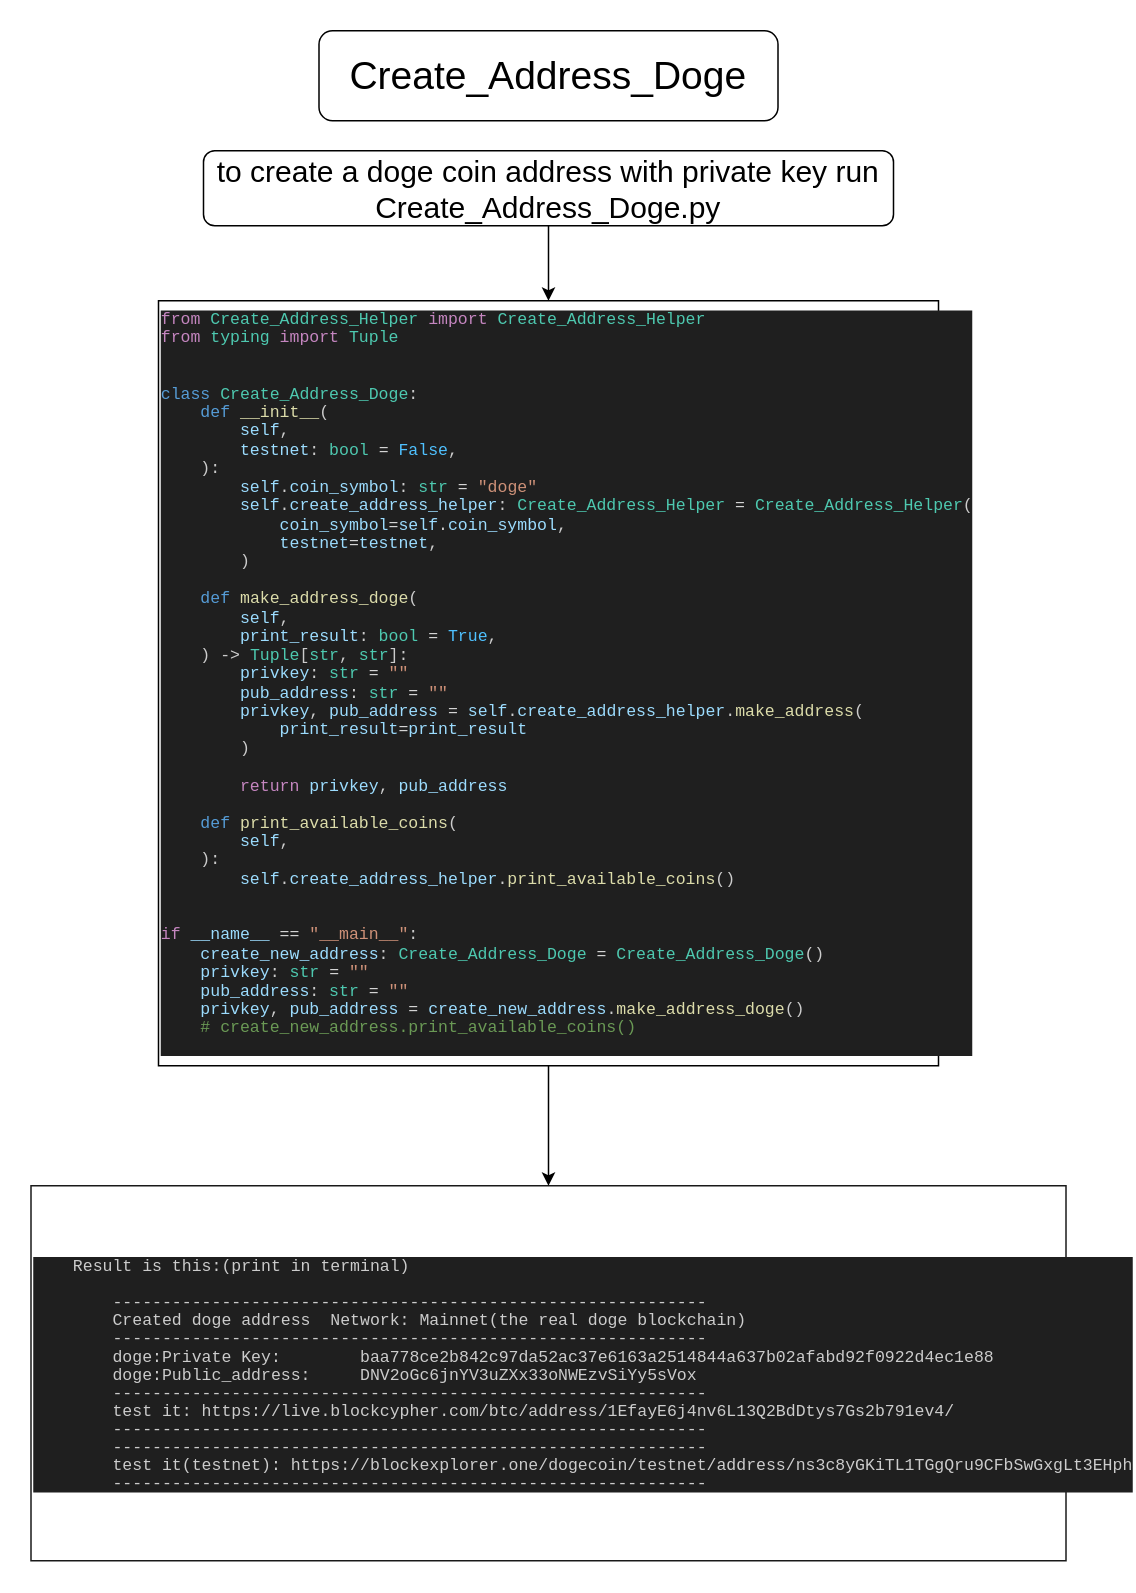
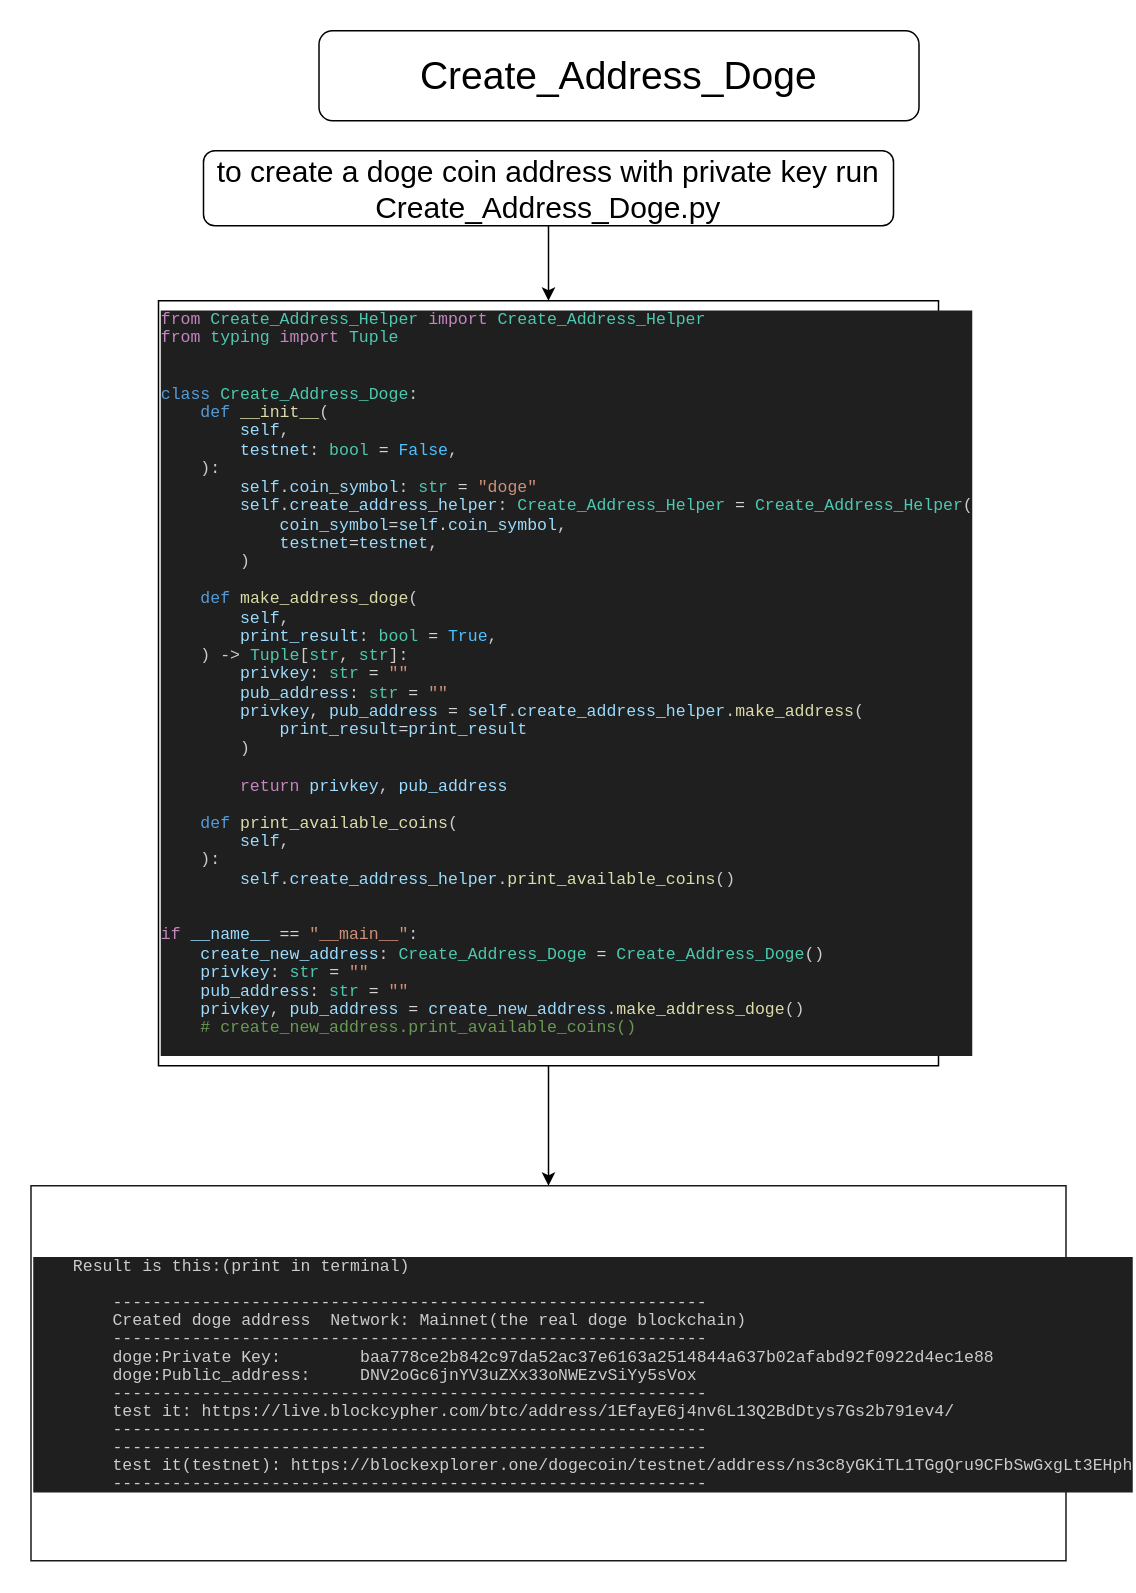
  <mxCell id="0" />
  <mxCell id="1" parent="0" />
  <mxCell id="2" value="" style="edgeStyle=orthogonalEdgeStyle;rounded=0;orthogonalLoop=1;jettySize=auto;html=1;" edge="1" parent="1" source="3" target="6"><mxGeometry relative="1" as="geometry" /></mxCell>
  <mxCell id="3" value="&lt;font style=&quot;&quot;&gt;&lt;span style=&quot;font-size: 20px;&quot;&gt;to create a doge coin address with private key run&lt;/span&gt;&lt;br&gt;&lt;font style=&quot;font-size: 20px;&quot;&gt;Create_Address_Doge.py&lt;/font&gt;&lt;br&gt;&lt;/font&gt;" style="rounded=1;whiteSpace=wrap;html=1;" vertex="1" parent="1"><mxGeometry x="135" y="100" width="460" height="50" as="geometry" /></mxCell>
- <mxCell id="4" value="&lt;font style=&quot;font-size: 26px;&quot;&gt;Create_Address_Doge&lt;/font&gt;" style="rounded=1;whiteSpace=wrap;html=1;" vertex="1" parent="1"><mxGeometry x="212" y="20" width="306" height="60" as="geometry" /></mxCell>
+ <mxCell id="4" value="&lt;font style=&quot;font-size: 26px;&quot;&gt;Create_Address_Doge&lt;/font&gt;" style="rounded=1;whiteSpace=wrap;html=1;" vertex="1" parent="1"><mxGeometry x="212" y="20" width="400" height="60" as="geometry" /></mxCell>
  <mxCell id="5" style="edgeStyle=orthogonalEdgeStyle;rounded=0;orthogonalLoop=1;jettySize=auto;html=1;" edge="1" parent="1" source="6" target="7"><mxGeometry relative="1" as="geometry" /></mxCell>
  <mxCell id="6" value="&lt;div style=&quot;color: rgb(204, 204, 204); background-color: rgb(31, 31, 31); font-family: Consolas, &amp;quot;Courier New&amp;quot;, monospace; line-height: 113%; white-space: pre; font-size: 11px;&quot;&gt;&lt;div style=&quot;line-height: 113%;&quot;&gt;&lt;span style=&quot;color: #c586c0;&quot;&gt;from&lt;/span&gt; &lt;span style=&quot;color: #4ec9b0;&quot;&gt;Create_Address_Helper&lt;/span&gt; &lt;span style=&quot;color: #c586c0;&quot;&gt;import&lt;/span&gt; &lt;span style=&quot;color: #4ec9b0;&quot;&gt;Create_Address_Helper&lt;/span&gt;&lt;/div&gt;&lt;div style=&quot;line-height: 113%;&quot;&gt;&lt;span style=&quot;color: #c586c0;&quot;&gt;from&lt;/span&gt; &lt;span style=&quot;color: #4ec9b0;&quot;&gt;typing&lt;/span&gt; &lt;span style=&quot;color: #c586c0;&quot;&gt;import&lt;/span&gt; &lt;span style=&quot;color: #4ec9b0;&quot;&gt;Tuple&lt;/span&gt;&lt;/div&gt;&lt;br&gt;&lt;br&gt;&lt;div style=&quot;line-height: 113%;&quot;&gt;&lt;span style=&quot;color: #569cd6;&quot;&gt;class&lt;/span&gt; &lt;span style=&quot;color: #4ec9b0;&quot;&gt;Create_Address_Doge&lt;/span&gt;:&lt;/div&gt;&lt;div style=&quot;line-height: 113%;&quot;&gt;&amp;nbsp; &amp;nbsp; &lt;span style=&quot;color: #569cd6;&quot;&gt;def&lt;/span&gt; &lt;span style=&quot;color: #dcdcaa;&quot;&gt;__init__&lt;/span&gt;(&lt;/div&gt;&lt;div style=&quot;line-height: 113%;&quot;&gt;&amp;nbsp; &amp;nbsp; &amp;nbsp; &amp;nbsp; &lt;span style=&quot;color: #9cdcfe;&quot;&gt;self&lt;/span&gt;,&lt;/div&gt;&lt;div style=&quot;line-height: 113%;&quot;&gt;&amp;nbsp; &amp;nbsp; &amp;nbsp; &amp;nbsp; &lt;span style=&quot;color: #9cdcfe;&quot;&gt;testnet&lt;/span&gt;: &lt;span style=&quot;color: #4ec9b0;&quot;&gt;bool&lt;/span&gt; &lt;span style=&quot;color: #d4d4d4;&quot;&gt;=&lt;/span&gt; &lt;span style=&quot;color: #4fc1ff;&quot;&gt;False&lt;/span&gt;,&lt;/div&gt;&lt;div style=&quot;line-height: 113%;&quot;&gt;&amp;nbsp; &amp;nbsp; ):&lt;/div&gt;&lt;div style=&quot;line-height: 113%;&quot;&gt;&amp;nbsp; &amp;nbsp; &amp;nbsp; &amp;nbsp; &lt;span style=&quot;color: #9cdcfe;&quot;&gt;self&lt;/span&gt;.&lt;span style=&quot;color: #9cdcfe;&quot;&gt;coin_symbol&lt;/span&gt;: &lt;span style=&quot;color: #4ec9b0;&quot;&gt;str&lt;/span&gt; &lt;span style=&quot;color: #d4d4d4;&quot;&gt;=&lt;/span&gt; &lt;span style=&quot;color: #ce9178;&quot;&gt;&quot;doge&quot;&lt;/span&gt;&lt;/div&gt;&lt;div style=&quot;line-height: 113%;&quot;&gt;&amp;nbsp; &amp;nbsp; &amp;nbsp; &amp;nbsp; &lt;span style=&quot;color: #9cdcfe;&quot;&gt;self&lt;/span&gt;.&lt;span style=&quot;color: #9cdcfe;&quot;&gt;create_address_helper&lt;/span&gt;: &lt;span style=&quot;color: #4ec9b0;&quot;&gt;Create_Address_Helper&lt;/span&gt; &lt;span style=&quot;color: #d4d4d4;&quot;&gt;=&lt;/span&gt; &lt;span style=&quot;color: #4ec9b0;&quot;&gt;Create_Address_Helper&lt;/span&gt;(&lt;/div&gt;&lt;div style=&quot;line-height: 113%;&quot;&gt;&amp;nbsp; &amp;nbsp; &amp;nbsp; &amp;nbsp; &amp;nbsp; &amp;nbsp; &lt;span style=&quot;color: #9cdcfe;&quot;&gt;coin_symbol&lt;/span&gt;&lt;span style=&quot;color: #d4d4d4;&quot;&gt;=&lt;/span&gt;&lt;span style=&quot;color: #9cdcfe;&quot;&gt;self&lt;/span&gt;.&lt;span style=&quot;color: #9cdcfe;&quot;&gt;coin_symbol&lt;/span&gt;,&lt;/div&gt;&lt;div style=&quot;line-height: 113%;&quot;&gt;&amp;nbsp; &amp;nbsp; &amp;nbsp; &amp;nbsp; &amp;nbsp; &amp;nbsp; &lt;span style=&quot;color: #9cdcfe;&quot;&gt;testnet&lt;/span&gt;&lt;span style=&quot;color: #d4d4d4;&quot;&gt;=&lt;/span&gt;&lt;span style=&quot;color: #9cdcfe;&quot;&gt;testnet&lt;/span&gt;,&lt;/div&gt;&lt;div style=&quot;line-height: 113%;&quot;&gt;&amp;nbsp; &amp;nbsp; &amp;nbsp; &amp;nbsp; )&lt;/div&gt;&lt;br&gt;&lt;div style=&quot;line-height: 113%;&quot;&gt;&amp;nbsp; &amp;nbsp; &lt;span style=&quot;color: #569cd6;&quot;&gt;def&lt;/span&gt; &lt;span style=&quot;color: #dcdcaa;&quot;&gt;make_address_doge&lt;/span&gt;(&lt;/div&gt;&lt;div style=&quot;line-height: 113%;&quot;&gt;&amp;nbsp; &amp;nbsp; &amp;nbsp; &amp;nbsp; &lt;span style=&quot;color: #9cdcfe;&quot;&gt;self&lt;/span&gt;,&lt;/div&gt;&lt;div style=&quot;line-height: 113%;&quot;&gt;&amp;nbsp; &amp;nbsp; &amp;nbsp; &amp;nbsp; &lt;span style=&quot;color: #9cdcfe;&quot;&gt;print_result&lt;/span&gt;: &lt;span style=&quot;color: #4ec9b0;&quot;&gt;bool&lt;/span&gt; &lt;span style=&quot;color: #d4d4d4;&quot;&gt;=&lt;/span&gt; &lt;span style=&quot;color: #4fc1ff;&quot;&gt;True&lt;/span&gt;,&lt;/div&gt;&lt;div style=&quot;line-height: 113%;&quot;&gt;&amp;nbsp; &amp;nbsp; ) -&amp;gt; &lt;span style=&quot;color: #4ec9b0;&quot;&gt;Tuple&lt;/span&gt;[&lt;span style=&quot;color: #4ec9b0;&quot;&gt;str&lt;/span&gt;, &lt;span style=&quot;color: #4ec9b0;&quot;&gt;str&lt;/span&gt;]:&lt;/div&gt;&lt;div style=&quot;line-height: 113%;&quot;&gt;&amp;nbsp; &amp;nbsp; &amp;nbsp; &amp;nbsp; &lt;span style=&quot;color: #9cdcfe;&quot;&gt;privkey&lt;/span&gt;: &lt;span style=&quot;color: #4ec9b0;&quot;&gt;str&lt;/span&gt; &lt;span style=&quot;color: #d4d4d4;&quot;&gt;=&lt;/span&gt; &lt;span style=&quot;color: #ce9178;&quot;&gt;&quot;&quot;&lt;/span&gt;&lt;/div&gt;&lt;div style=&quot;line-height: 113%;&quot;&gt;&amp;nbsp; &amp;nbsp; &amp;nbsp; &amp;nbsp; &lt;span style=&quot;color: #9cdcfe;&quot;&gt;pub_address&lt;/span&gt;: &lt;span style=&quot;color: #4ec9b0;&quot;&gt;str&lt;/span&gt; &lt;span style=&quot;color: #d4d4d4;&quot;&gt;=&lt;/span&gt; &lt;span style=&quot;color: #ce9178;&quot;&gt;&quot;&quot;&lt;/span&gt;&lt;/div&gt;&lt;div style=&quot;line-height: 113%;&quot;&gt;&amp;nbsp; &amp;nbsp; &amp;nbsp; &amp;nbsp; &lt;span style=&quot;color: #9cdcfe;&quot;&gt;privkey&lt;/span&gt;, &lt;span style=&quot;color: #9cdcfe;&quot;&gt;pub_address&lt;/span&gt; &lt;span style=&quot;color: #d4d4d4;&quot;&gt;=&lt;/span&gt; &lt;span style=&quot;color: #9cdcfe;&quot;&gt;self&lt;/span&gt;.&lt;span style=&quot;color: #9cdcfe;&quot;&gt;create_address_helper&lt;/span&gt;.&lt;span style=&quot;color: #dcdcaa;&quot;&gt;make_address&lt;/span&gt;(&lt;/div&gt;&lt;div style=&quot;line-height: 113%;&quot;&gt;&amp;nbsp; &amp;nbsp; &amp;nbsp; &amp;nbsp; &amp;nbsp; &amp;nbsp; &lt;span style=&quot;color: #9cdcfe;&quot;&gt;print_result&lt;/span&gt;&lt;span style=&quot;color: #d4d4d4;&quot;&gt;=&lt;/span&gt;&lt;span style=&quot;color: #9cdcfe;&quot;&gt;print_result&lt;/span&gt;&lt;/div&gt;&lt;div style=&quot;line-height: 113%;&quot;&gt;&amp;nbsp; &amp;nbsp; &amp;nbsp; &amp;nbsp; )&lt;/div&gt;&lt;br&gt;&lt;div style=&quot;line-height: 113%;&quot;&gt;&amp;nbsp; &amp;nbsp; &amp;nbsp; &amp;nbsp; &lt;span style=&quot;color: #c586c0;&quot;&gt;return&lt;/span&gt; &lt;span style=&quot;color: #9cdcfe;&quot;&gt;privkey&lt;/span&gt;, &lt;span style=&quot;color: #9cdcfe;&quot;&gt;pub_address&lt;/span&gt;&lt;/div&gt;&lt;br&gt;&lt;div style=&quot;line-height: 113%;&quot;&gt;&amp;nbsp; &amp;nbsp; &lt;span style=&quot;color: #569cd6;&quot;&gt;def&lt;/span&gt; &lt;span style=&quot;color: #dcdcaa;&quot;&gt;print_available_coins&lt;/span&gt;(&lt;/div&gt;&lt;div style=&quot;line-height: 113%;&quot;&gt;&amp;nbsp; &amp;nbsp; &amp;nbsp; &amp;nbsp; &lt;span style=&quot;color: #9cdcfe;&quot;&gt;self&lt;/span&gt;,&lt;/div&gt;&lt;div style=&quot;line-height: 113%;&quot;&gt;&amp;nbsp; &amp;nbsp; ):&lt;/div&gt;&lt;div style=&quot;line-height: 113%;&quot;&gt;&amp;nbsp; &amp;nbsp; &amp;nbsp; &amp;nbsp; &lt;span style=&quot;color: #9cdcfe;&quot;&gt;self&lt;/span&gt;.&lt;span style=&quot;color: #9cdcfe;&quot;&gt;create_address_helper&lt;/span&gt;.&lt;span style=&quot;color: #dcdcaa;&quot;&gt;print_available_coins&lt;/span&gt;()&lt;/div&gt;&lt;br&gt;&lt;br&gt;&lt;div style=&quot;line-height: 113%;&quot;&gt;&lt;span style=&quot;color: #c586c0;&quot;&gt;if&lt;/span&gt; &lt;span style=&quot;color: #9cdcfe;&quot;&gt;__name__&lt;/span&gt; &lt;span style=&quot;color: #d4d4d4;&quot;&gt;==&lt;/span&gt; &lt;span style=&quot;color: #ce9178;&quot;&gt;&quot;__main__&quot;&lt;/span&gt;:&lt;/div&gt;&lt;div style=&quot;line-height: 113%;&quot;&gt;&amp;nbsp; &amp;nbsp; &lt;span style=&quot;color: #9cdcfe;&quot;&gt;create_new_address&lt;/span&gt;: &lt;span style=&quot;color: #4ec9b0;&quot;&gt;Create_Address_Doge&lt;/span&gt; &lt;span style=&quot;color: #d4d4d4;&quot;&gt;=&lt;/span&gt; &lt;span style=&quot;color: #4ec9b0;&quot;&gt;Create_Address_Doge&lt;/span&gt;()&lt;/div&gt;&lt;div style=&quot;line-height: 113%;&quot;&gt;&amp;nbsp; &amp;nbsp; &lt;span style=&quot;color: #9cdcfe;&quot;&gt;privkey&lt;/span&gt;: &lt;span style=&quot;color: #4ec9b0;&quot;&gt;str&lt;/span&gt; &lt;span style=&quot;color: #d4d4d4;&quot;&gt;=&lt;/span&gt; &lt;span style=&quot;color: #ce9178;&quot;&gt;&quot;&quot;&lt;/span&gt;&lt;/div&gt;&lt;div style=&quot;line-height: 113%;&quot;&gt;&amp;nbsp; &amp;nbsp; &lt;span style=&quot;color: #9cdcfe;&quot;&gt;pub_address&lt;/span&gt;: &lt;span style=&quot;color: #4ec9b0;&quot;&gt;str&lt;/span&gt; &lt;span style=&quot;color: #d4d4d4;&quot;&gt;=&lt;/span&gt; &lt;span style=&quot;color: #ce9178;&quot;&gt;&quot;&quot;&lt;/span&gt;&lt;/div&gt;&lt;div style=&quot;line-height: 113%;&quot;&gt;&amp;nbsp; &amp;nbsp; &lt;span style=&quot;color: #9cdcfe;&quot;&gt;privkey&lt;/span&gt;, &lt;span style=&quot;color: #9cdcfe;&quot;&gt;pub_address&lt;/span&gt; &lt;span style=&quot;color: #d4d4d4;&quot;&gt;=&lt;/span&gt; &lt;span style=&quot;color: #9cdcfe;&quot;&gt;create_new_address&lt;/span&gt;.&lt;span style=&quot;color: #dcdcaa;&quot;&gt;make_address_doge&lt;/span&gt;()&lt;/div&gt;&lt;div style=&quot;line-height: 113%;&quot;&gt;&amp;nbsp; &amp;nbsp; &lt;span style=&quot;color: #6a9955;&quot;&gt;# create_new_address.print_available_coins()&lt;/span&gt;&lt;/div&gt;&lt;br&gt;&lt;/div&gt;" style="rounded=0;whiteSpace=wrap;html=1;align=left;" vertex="1" parent="1"><mxGeometry x="105" y="200" width="520" height="510" as="geometry" /></mxCell>
  <mxCell id="7" value="&lt;font style=&quot;font-size: 11px;&quot;&gt;&lt;br&gt;&lt;/font&gt;&lt;div style=&quot;color: rgb(204, 204, 204); background-color: rgb(31, 31, 31); font-family: Consolas, &amp;quot;Courier New&amp;quot;, monospace; font-weight: normal; line-height: 110%; white-space: pre; font-size: 11px;&quot;&gt;&lt;div style=&quot;line-height: 110%;&quot;&gt;&lt;span style=&quot;color: #cccccc;&quot;&gt;&lt;font style=&quot;font-size: 11px;&quot;&gt;&amp;nbsp; &amp;nbsp; Result is this:(print in terminal)&lt;/font&gt;&lt;/span&gt;&lt;/div&gt;&lt;font style=&quot;font-size: 11px;&quot;&gt;&lt;br&gt;&lt;/font&gt;&lt;div style=&quot;line-height: 110%;&quot;&gt;&lt;span style=&quot;color: #cccccc;&quot;&gt;&lt;font style=&quot;font-size: 11px;&quot;&gt;&amp;nbsp; &amp;nbsp; &amp;nbsp; &amp;nbsp; ------------------------------------------------------------ &amp;nbsp; &amp;nbsp;&lt;/font&gt;&lt;/span&gt;&lt;/div&gt;&lt;div style=&quot;line-height: 110%;&quot;&gt;&lt;span style=&quot;color: #cccccc;&quot;&gt;&lt;font style=&quot;font-size: 11px;&quot;&gt;&amp;nbsp; &amp;nbsp; &amp;nbsp; &amp;nbsp; Created doge address &amp;nbsp;Network: Mainnet(the real doge blockchain)&lt;/font&gt;&lt;/span&gt;&lt;/div&gt;&lt;div style=&quot;line-height: 110%;&quot;&gt;&lt;span style=&quot;color: #cccccc;&quot;&gt;&lt;font style=&quot;font-size: 11px;&quot;&gt;&amp;nbsp; &amp;nbsp; &amp;nbsp; &amp;nbsp; ------------------------------------------------------------&lt;/font&gt;&lt;/span&gt;&lt;/div&gt;&lt;div style=&quot;line-height: 110%;&quot;&gt;&lt;span style=&quot;color: #cccccc;&quot;&gt;&lt;font style=&quot;font-size: 11px;&quot;&gt;&amp;nbsp; &amp;nbsp; &amp;nbsp; &amp;nbsp; doge:Private Key: &amp;nbsp; &amp;nbsp; &amp;nbsp; &amp;nbsp;baa778ce2b842c97da52ac37e6163a2514844a637b02afabd92f0922d4ec1e88&lt;/font&gt;&lt;/span&gt;&lt;/div&gt;&lt;div style=&quot;line-height: 110%;&quot;&gt;&lt;span style=&quot;color: #cccccc;&quot;&gt;&lt;font style=&quot;font-size: 11px;&quot;&gt;&amp;nbsp; &amp;nbsp; &amp;nbsp; &amp;nbsp; doge:Public_address: &amp;nbsp; &amp;nbsp; DNV2oGc6jnYV3uZXx33oNWEzvSiYy5sVox&lt;/font&gt;&lt;/span&gt;&lt;/div&gt;&lt;div style=&quot;line-height: 110%;&quot;&gt;&lt;span style=&quot;color: #cccccc;&quot;&gt;&lt;font style=&quot;font-size: 11px;&quot;&gt;&amp;nbsp; &amp;nbsp; &amp;nbsp; &amp;nbsp; ------------------------------------------------------------&lt;/font&gt;&lt;/span&gt;&lt;/div&gt;&lt;div style=&quot;line-height: 110%;&quot;&gt;&lt;span style=&quot;color: #cccccc;&quot;&gt;&lt;font style=&quot;font-size: 11px;&quot;&gt;&amp;nbsp; &amp;nbsp; &amp;nbsp; &amp;nbsp; test it: https://live.blockcypher.com/btc/address/1EfayE6j4nv6L13Q2BdDtys7Gs2b791ev4/&lt;/font&gt;&lt;/span&gt;&lt;/div&gt;&lt;div style=&quot;line-height: 110%;&quot;&gt;&lt;span style=&quot;color: #cccccc;&quot;&gt;&lt;font style=&quot;font-size: 11px;&quot;&gt;&amp;nbsp; &amp;nbsp; &amp;nbsp; &amp;nbsp; ------------------------------------------------------------&lt;/font&gt;&lt;/span&gt;&lt;/div&gt;&lt;div style=&quot;line-height: 110%;&quot;&gt;&lt;span style=&quot;color: #cccccc;&quot;&gt;&lt;font style=&quot;font-size: 11px;&quot;&gt;&amp;nbsp; &amp;nbsp; &amp;nbsp; &amp;nbsp; ------------------------------------------------------------&lt;/font&gt;&lt;/span&gt;&lt;/div&gt;&lt;div style=&quot;line-height: 110%;&quot;&gt;&lt;span style=&quot;color: #cccccc;&quot;&gt;&lt;font style=&quot;font-size: 11px;&quot;&gt;&amp;nbsp; &amp;nbsp; &amp;nbsp; &amp;nbsp; test it(testnet): https://blockexplorer.one/dogecoin/testnet/address/ns3c8yGKiTL1TGgQru9CFbSwGxgLt3EHph&lt;/font&gt;&lt;/span&gt;&lt;/div&gt;&lt;div style=&quot;line-height: 110%;&quot;&gt;&lt;span style=&quot;color: #cccccc;&quot;&gt;&lt;font style=&quot;font-size: 11px;&quot;&gt;&amp;nbsp; &amp;nbsp; &amp;nbsp; &amp;nbsp; ------------------------------------------------------------&lt;/font&gt;&lt;/span&gt;&lt;/div&gt;&lt;/div&gt;&lt;div style=&quot;line-height: 110%; font-size: 11px;&quot;&gt;&lt;br&gt;&lt;/div&gt;" style="rounded=0;whiteSpace=wrap;html=1;align=left;opacity=90;" vertex="1" parent="1"><mxGeometry x="20" y="790" width="690" height="250" as="geometry" /></mxCell>
